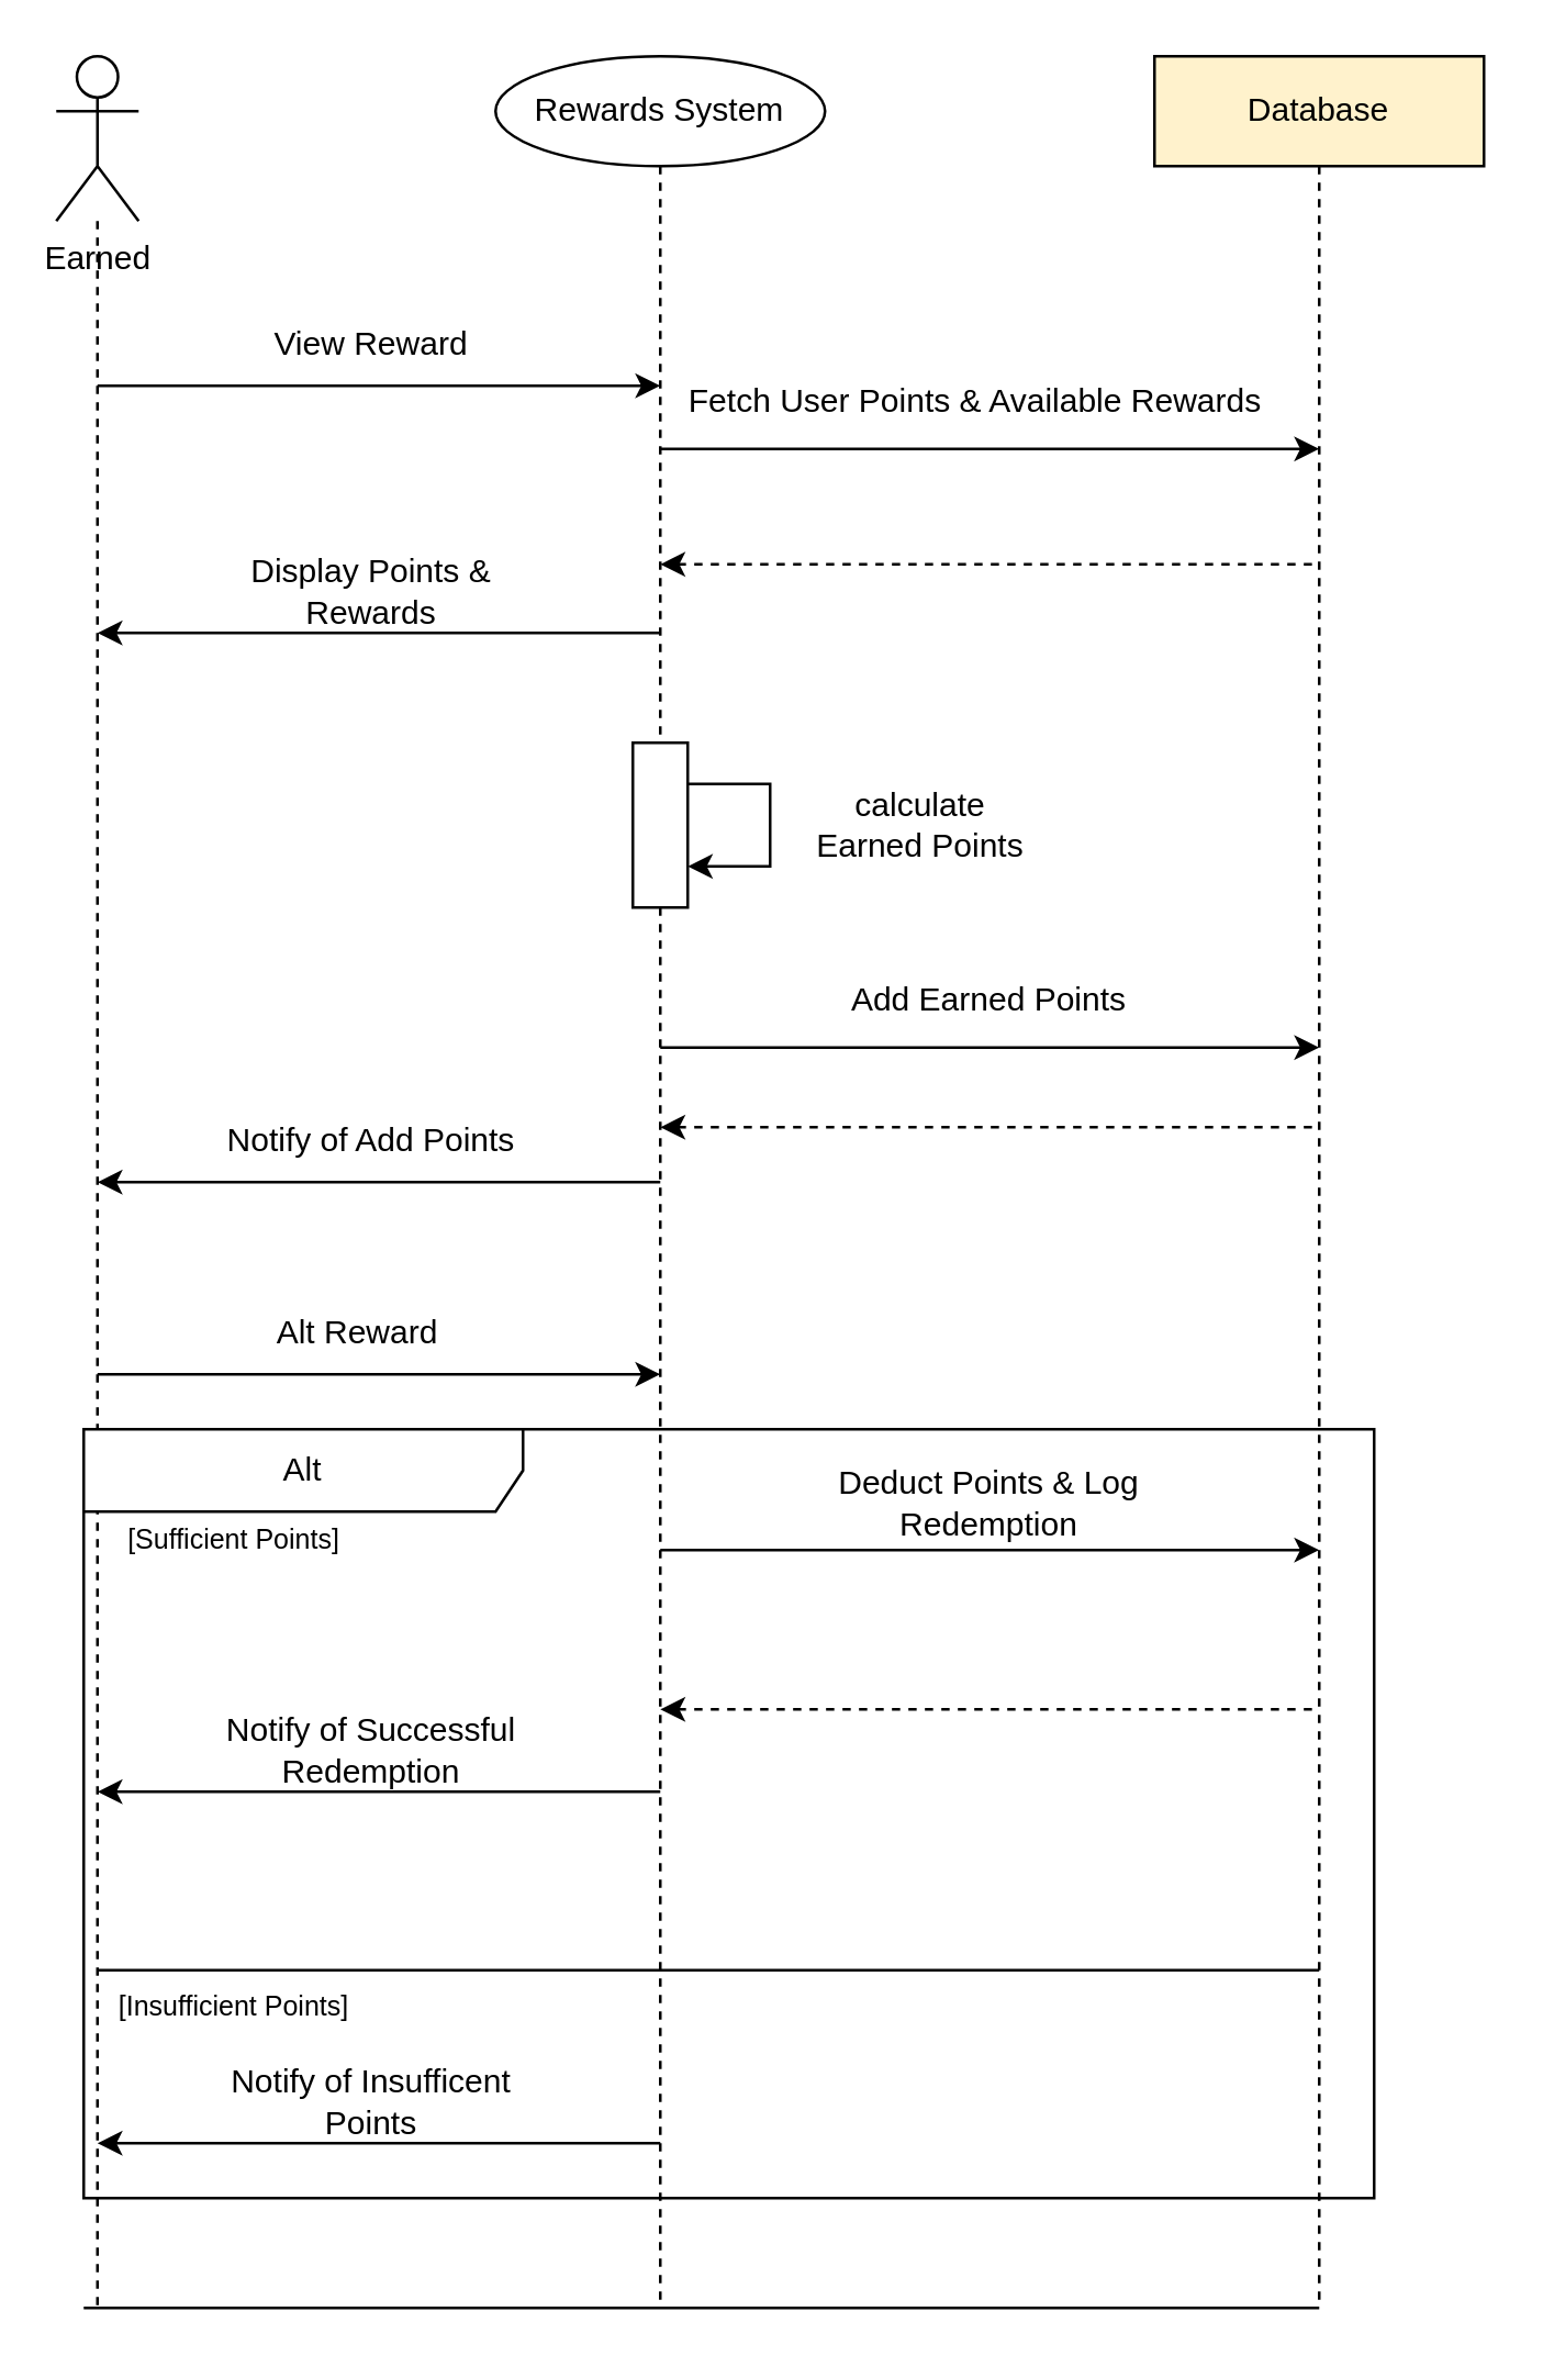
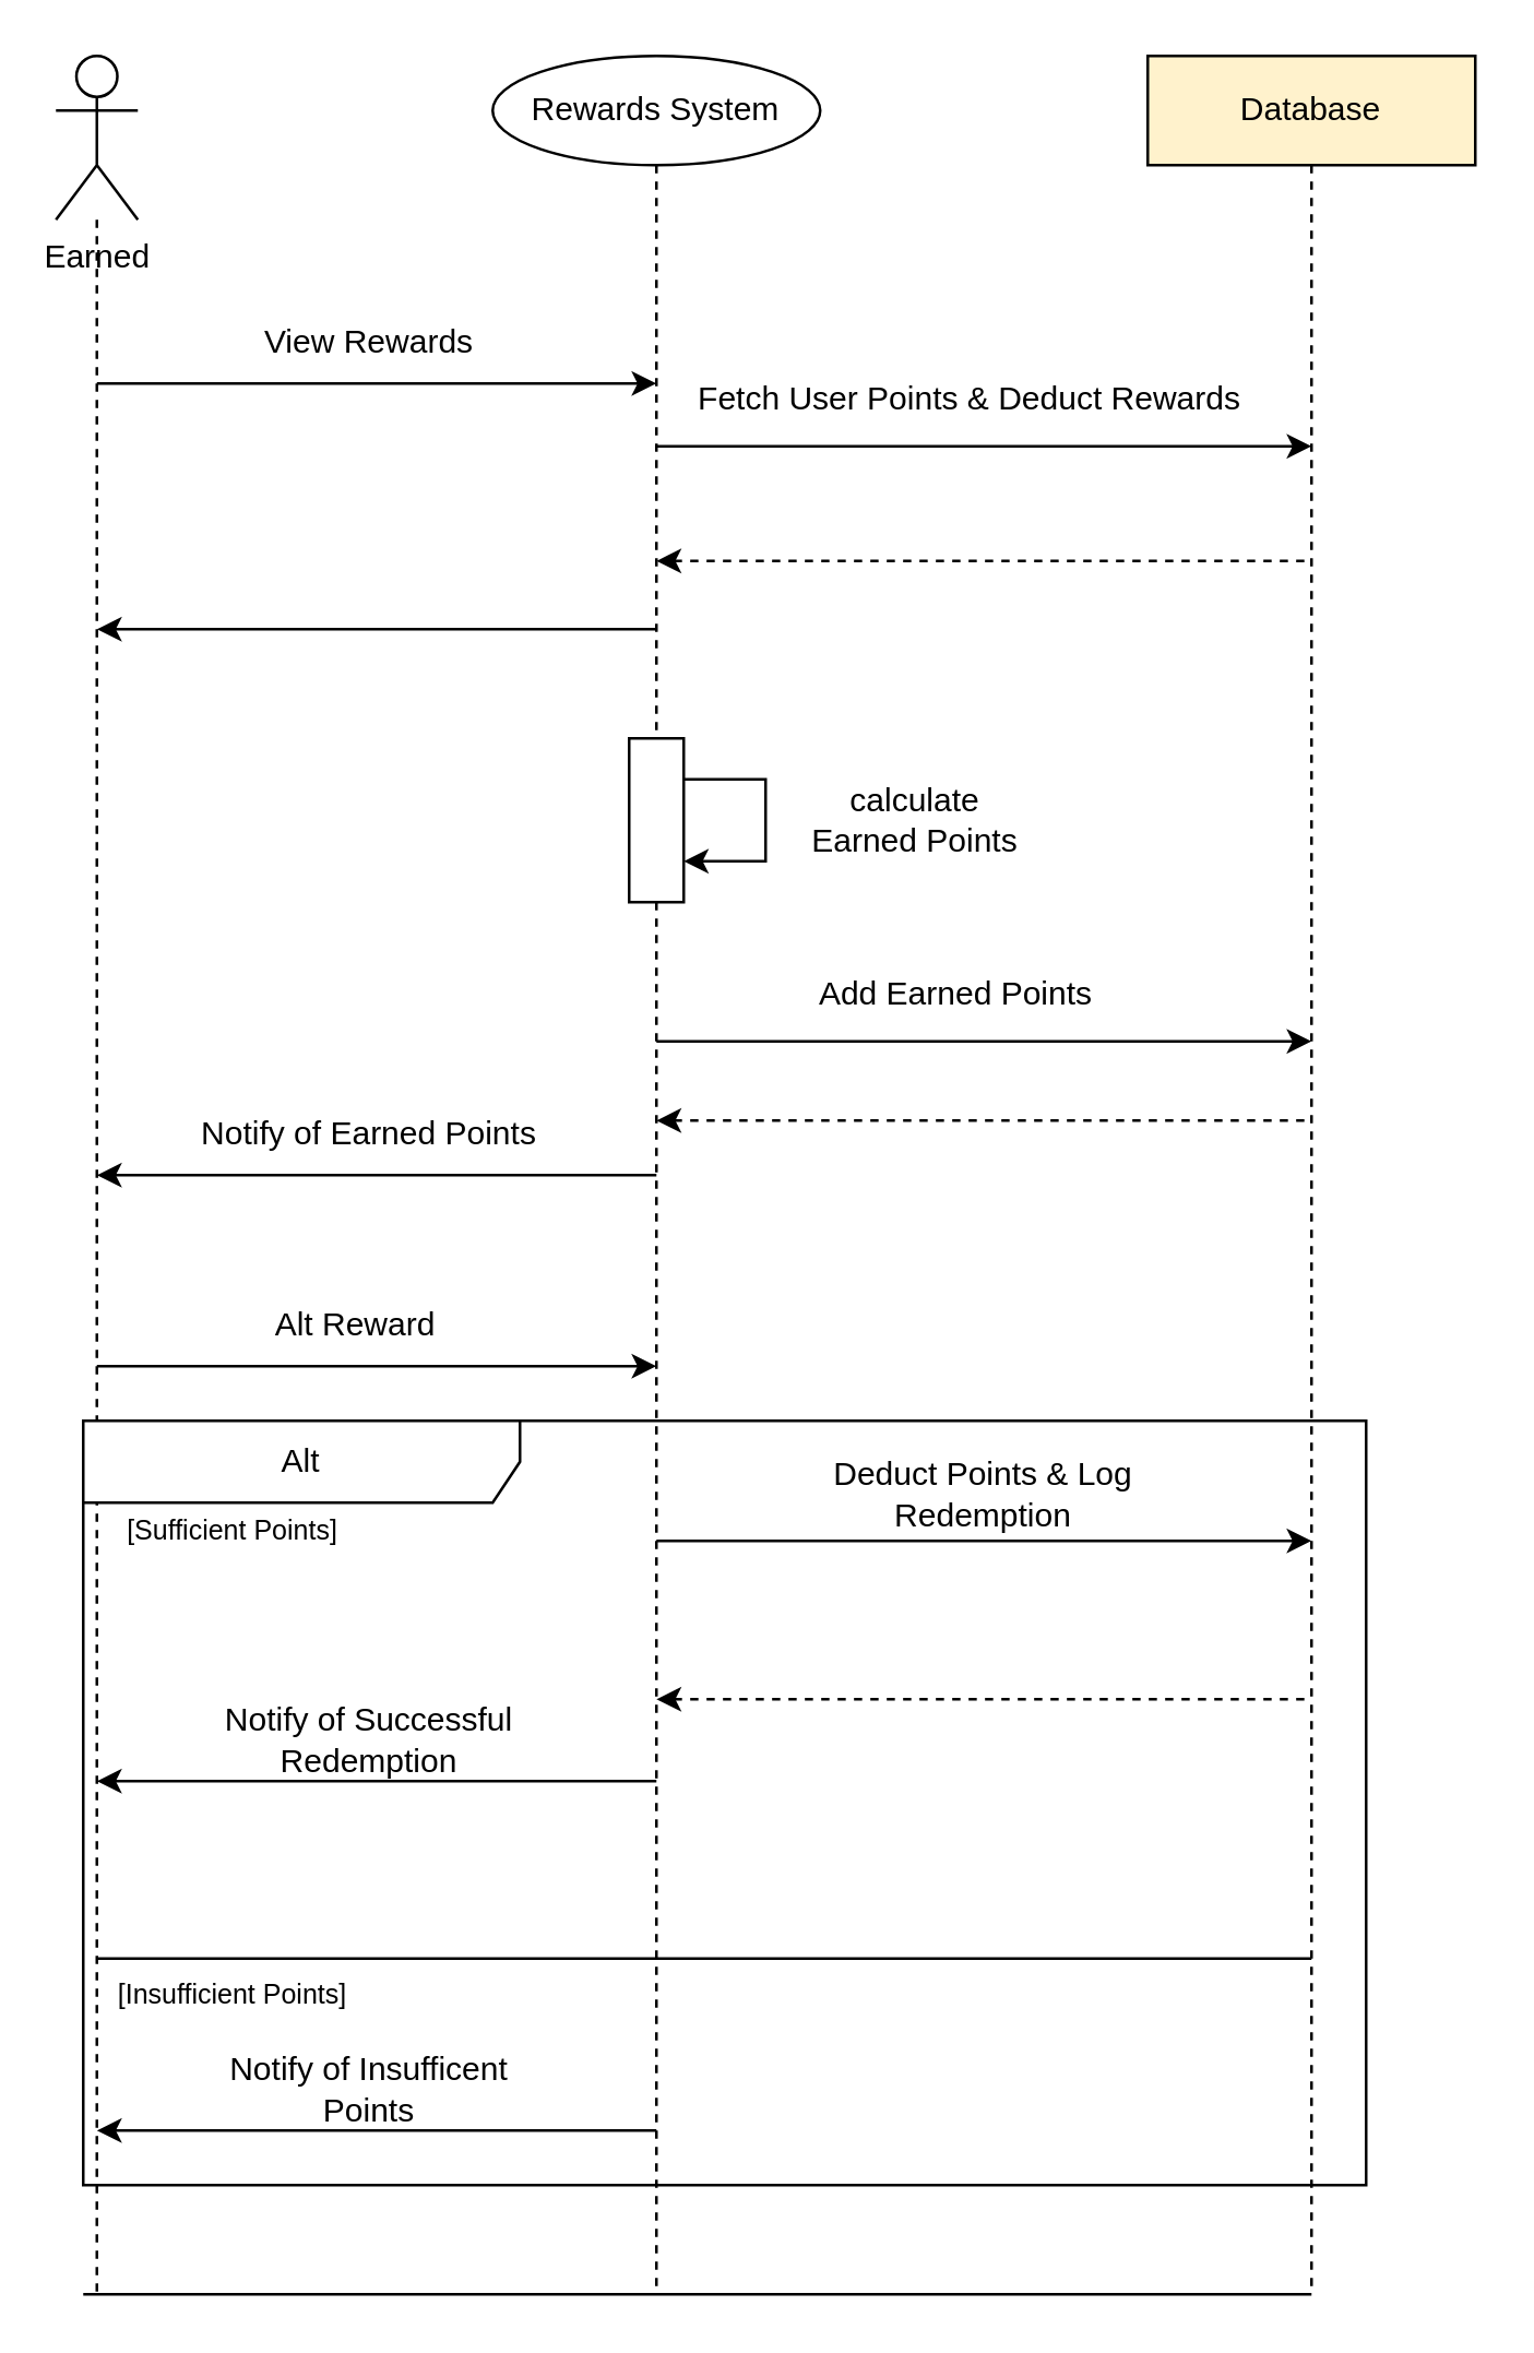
  <mxCell id="0" />
  <mxCell id="1" parent="0" />
  <mxCell id="2" style="edgeStyle=orthogonalEdgeStyle;rounded=0;orthogonalLoop=1;jettySize=auto;html=1;dashed=1;endArrow=none;endFill=0;" edge="1" parent="1" source="3"><mxGeometry relative="1" as="geometry"><mxPoint x="35" y="840" as="targetPoint" /></mxGeometry></mxCell>
  <mxCell id="3" value="Earned" style="shape=umlActor;verticalLabelPosition=bottom;verticalAlign=top;html=1;outlineConnect=0;" vertex="1" parent="1"><mxGeometry x="20" y="20" width="30" height="60" as="geometry" /></mxCell>
  <mxCell id="4" style="edgeStyle=orthogonalEdgeStyle;rounded=0;orthogonalLoop=1;jettySize=auto;html=1;dashed=1;endArrow=none;endFill=0;" edge="1" parent="1" source="16"><mxGeometry relative="1" as="geometry"><mxPoint x="240" y="840" as="targetPoint" /></mxGeometry></mxCell>
  <mxCell id="5" value="Rewards System" style="ellipse;whiteSpace=wrap;html=1;" vertex="1" parent="1"><mxGeometry x="180" y="20" width="120" height="40" as="geometry" /></mxCell>
  <mxCell id="6" style="edgeStyle=orthogonalEdgeStyle;rounded=0;orthogonalLoop=1;jettySize=auto;html=1;dashed=1;endArrow=none;endFill=0;" edge="1" parent="1" source="7"><mxGeometry relative="1" as="geometry"><mxPoint x="480" y="840" as="targetPoint" /></mxGeometry></mxCell>
  <mxCell id="7" value="Database" style="rounded=0;whiteSpace=wrap;html=1;fillColor=#fff2cc;" vertex="1" parent="1"><mxGeometry x="420" y="20" width="120" height="40" as="geometry" /></mxCell>
  <mxCell id="8" value="" style="endArrow=classic;html=1;rounded=0;" edge="1" parent="1"><mxGeometry width="50" height="50" relative="1" as="geometry"><mxPoint x="35" y="140" as="sourcePoint" /><mxPoint x="240" y="140" as="targetPoint" /></mxGeometry></mxCell>
- <mxCell id="9" value="View Reward" style="text;html=1;strokeColor=none;fillColor=none;align=center;verticalAlign=middle;whiteSpace=wrap;rounded=0;" vertex="1" parent="1"><mxGeometry x="90" y="110" width="90" height="30" as="geometry" /></mxCell>
+ <mxCell id="9" value="View Rewards" style="text;html=1;strokeColor=none;fillColor=none;align=center;verticalAlign=middle;whiteSpace=wrap;rounded=0;" vertex="1" parent="1"><mxGeometry x="90" y="110" width="90" height="30" as="geometry" /></mxCell>
  <mxCell id="10" value="" style="endArrow=classic;html=1;rounded=0;" edge="1" parent="1"><mxGeometry width="50" height="50" relative="1" as="geometry"><mxPoint x="240" y="163" as="sourcePoint" /><mxPoint x="480" y="163" as="targetPoint" /></mxGeometry></mxCell>
- <mxCell id="11" value="Fetch User Points &amp;amp; Available Rewards" style="text;html=1;strokeColor=none;fillColor=none;align=center;verticalAlign=middle;whiteSpace=wrap;rounded=0;" vertex="1" parent="1"><mxGeometry x="240" y="131" width="230" height="30" as="geometry" /></mxCell>
+ <mxCell id="11" value="Fetch User Points &amp;amp; Deduct Rewards" style="text;html=1;strokeColor=none;fillColor=none;align=center;verticalAlign=middle;whiteSpace=wrap;rounded=0;" vertex="1" parent="1"><mxGeometry x="240" y="131" width="230" height="30" as="geometry" /></mxCell>
  <mxCell id="12" value="" style="endArrow=none;html=1;rounded=0;endFill=0;startArrow=classic;startFill=1;dashed=1;" edge="1" parent="1"><mxGeometry width="50" height="50" relative="1" as="geometry"><mxPoint x="240" y="205" as="sourcePoint" /><mxPoint x="480" y="205" as="targetPoint" /></mxGeometry></mxCell>
- <mxCell id="13" value="Display Points &amp;amp; Rewards" style="text;html=1;strokeColor=none;fillColor=none;align=center;verticalAlign=middle;whiteSpace=wrap;rounded=0;" vertex="1" parent="1"><mxGeometry x="90" y="200" width="90" height="30" as="geometry" /></mxCell>
  <mxCell id="14" value="" style="endArrow=none;html=1;rounded=0;endFill=0;startArrow=classic;startFill=1;" edge="1" parent="1"><mxGeometry width="50" height="50" relative="1" as="geometry"><mxPoint x="35" y="230" as="sourcePoint" /><mxPoint x="240" y="230" as="targetPoint" /></mxGeometry></mxCell>
  <mxCell id="15" value="" style="edgeStyle=orthogonalEdgeStyle;rounded=0;orthogonalLoop=1;jettySize=auto;html=1;dashed=1;endArrow=none;endFill=0;" edge="1" parent="1" source="5" target="16"><mxGeometry relative="1" as="geometry"><mxPoint x="240" y="860" as="targetPoint" /><mxPoint x="240" y="60" as="sourcePoint" /></mxGeometry></mxCell>
  <mxCell id="16" value="" style="rounded=0;whiteSpace=wrap;html=1;" vertex="1" parent="1"><mxGeometry x="230" y="270" width="20" height="60" as="geometry" /></mxCell>
  <mxCell id="17" style="edgeStyle=orthogonalEdgeStyle;rounded=0;orthogonalLoop=1;jettySize=auto;html=1;exitX=1;exitY=0.25;exitDx=0;exitDy=0;entryX=1;entryY=0.75;entryDx=0;entryDy=0;" edge="1" parent="1" source="16" target="16"><mxGeometry relative="1" as="geometry"><Array as="points"><mxPoint x="280" y="285" /><mxPoint x="280" y="315" /></Array></mxGeometry></mxCell>
  <mxCell id="18" value="calculate Earned Points" style="text;html=1;strokeColor=none;fillColor=none;align=center;verticalAlign=middle;whiteSpace=wrap;rounded=0;" vertex="1" parent="1"><mxGeometry x="290" y="285" width="90" height="30" as="geometry" /></mxCell>
- <mxCell id="19" value="Add Earned Points" style="text;html=1;strokeColor=none;fillColor=none;align=center;verticalAlign=middle;whiteSpace=wrap;rounded=0;" vertex="1" parent="1"><mxGeometry x="300" y="349" width="120" height="30" as="geometry" /></mxCell>
+ <mxCell id="19" value="Add Earned Points" style="text;html=1;strokeColor=none;fillColor=none;align=center;verticalAlign=middle;whiteSpace=wrap;rounded=0;" vertex="1" parent="1"><mxGeometry x="290" y="349" width="120" height="30" as="geometry" /></mxCell>
  <mxCell id="20" value="" style="endArrow=classic;html=1;rounded=0;" edge="1" parent="1"><mxGeometry width="50" height="50" relative="1" as="geometry"><mxPoint x="240" y="381" as="sourcePoint" /><mxPoint x="480" y="381" as="targetPoint" /></mxGeometry></mxCell>
  <mxCell id="21" value="" style="endArrow=none;html=1;rounded=0;endFill=0;startArrow=classic;startFill=1;dashed=1;" edge="1" parent="1"><mxGeometry width="50" height="50" relative="1" as="geometry"><mxPoint x="240" y="410" as="sourcePoint" /><mxPoint x="480" y="410" as="targetPoint" /></mxGeometry></mxCell>
  <mxCell id="22" value="" style="endArrow=none;html=1;rounded=0;endFill=0;startArrow=classic;startFill=1;" edge="1" parent="1"><mxGeometry width="50" height="50" relative="1" as="geometry"><mxPoint x="35" y="430" as="sourcePoint" /><mxPoint x="240" y="430" as="targetPoint" /></mxGeometry></mxCell>
- <mxCell id="23" value="Notify of Add Points" style="text;html=1;strokeColor=none;fillColor=none;align=center;verticalAlign=middle;whiteSpace=wrap;rounded=0;" vertex="1" parent="1"><mxGeometry x="70" y="400" width="130" height="30" as="geometry" /></mxCell>
+ <mxCell id="23" value="Notify of Earned Points" style="text;html=1;strokeColor=none;fillColor=none;align=center;verticalAlign=middle;whiteSpace=wrap;rounded=0;" vertex="1" parent="1"><mxGeometry x="70" y="400" width="130" height="30" as="geometry" /></mxCell>
  <mxCell id="24" value="Alt Reward" style="text;html=1;strokeColor=none;fillColor=none;align=center;verticalAlign=middle;whiteSpace=wrap;rounded=0;" vertex="1" parent="1"><mxGeometry x="80" y="470" width="100" height="30" as="geometry" /></mxCell>
  <mxCell id="25" value="" style="endArrow=classic;html=1;rounded=0;" edge="1" parent="1"><mxGeometry width="50" height="50" relative="1" as="geometry"><mxPoint x="35" y="500" as="sourcePoint" /><mxPoint x="240" y="500" as="targetPoint" /></mxGeometry></mxCell>
  <mxCell id="26" value="" style="endArrow=classic;html=1;rounded=0;" edge="1" parent="1"><mxGeometry width="50" height="50" relative="1" as="geometry"><mxPoint x="240" y="564" as="sourcePoint" /><mxPoint x="480" y="564" as="targetPoint" /></mxGeometry></mxCell>
  <mxCell id="27" value="Deduct Points &amp;amp; Log Redemption" style="text;html=1;strokeColor=none;fillColor=none;align=center;verticalAlign=middle;whiteSpace=wrap;rounded=0;" vertex="1" parent="1"><mxGeometry x="300" y="532" width="120" height="30" as="geometry" /></mxCell>
  <mxCell id="28" value="" style="endArrow=none;html=1;rounded=0;endFill=0;startArrow=classic;startFill=1;dashed=1;" edge="1" parent="1"><mxGeometry width="50" height="50" relative="1" as="geometry"><mxPoint x="240" y="622" as="sourcePoint" /><mxPoint x="480" y="622" as="targetPoint" /></mxGeometry></mxCell>
  <mxCell id="29" value="Notify of Successful Redemption" style="text;html=1;strokeColor=none;fillColor=none;align=center;verticalAlign=middle;whiteSpace=wrap;rounded=0;" vertex="1" parent="1"><mxGeometry x="70" y="622" width="130" height="30" as="geometry" /></mxCell>
  <mxCell id="30" value="" style="endArrow=none;html=1;rounded=0;endFill=0;startArrow=classic;startFill=1;" edge="1" parent="1"><mxGeometry width="50" height="50" relative="1" as="geometry"><mxPoint x="35" y="652" as="sourcePoint" /><mxPoint x="240" y="652" as="targetPoint" /></mxGeometry></mxCell>
  <mxCell id="31" value="" style="endArrow=none;html=1;rounded=0;" edge="1" parent="1"><mxGeometry width="50" height="50" relative="1" as="geometry"><mxPoint x="35" y="717" as="sourcePoint" /><mxPoint x="480" y="717" as="targetPoint" /></mxGeometry></mxCell>
  <mxCell id="32" value="[Insufficient Points]" style="text;html=1;strokeColor=none;fillColor=none;align=center;verticalAlign=middle;whiteSpace=wrap;rounded=0;fontSize=10;" vertex="1" parent="1"><mxGeometry x="40" y="720" width="90" height="20" as="geometry" /></mxCell>
  <mxCell id="33" value="Notify of Insufficent Points" style="text;html=1;strokeColor=none;fillColor=none;align=center;verticalAlign=middle;whiteSpace=wrap;rounded=0;" vertex="1" parent="1"><mxGeometry x="70" y="750" width="130" height="30" as="geometry" /></mxCell>
  <mxCell id="34" value="" style="endArrow=none;html=1;rounded=0;endFill=0;startArrow=classic;startFill=1;" edge="1" parent="1"><mxGeometry width="50" height="50" relative="1" as="geometry"><mxPoint x="35" y="780" as="sourcePoint" /><mxPoint x="240" y="780" as="targetPoint" /></mxGeometry></mxCell>
  <mxCell id="35" value="Alt" style="shape=umlFrame;whiteSpace=wrap;html=1;pointerEvents=0;recursiveResize=0;container=1;collapsible=0;width=160;" vertex="1" parent="1"><mxGeometry x="30" y="520" width="470" height="280" as="geometry" /></mxCell>
  <mxCell id="36" value="[Sufficient Points]" style="text;html=1;strokeColor=none;fillColor=none;align=center;verticalAlign=middle;whiteSpace=wrap;rounded=0;fontSize=10;" vertex="1" parent="35"><mxGeometry x="10" y="30" width="90" height="20" as="geometry" /></mxCell>
  <mxCell id="37" value="" style="endArrow=none;html=1;rounded=0;" edge="1" parent="1"><mxGeometry width="50" height="50" relative="1" as="geometry"><mxPoint x="30" y="840" as="sourcePoint" /><mxPoint x="480" y="840" as="targetPoint" /></mxGeometry></mxCell>
